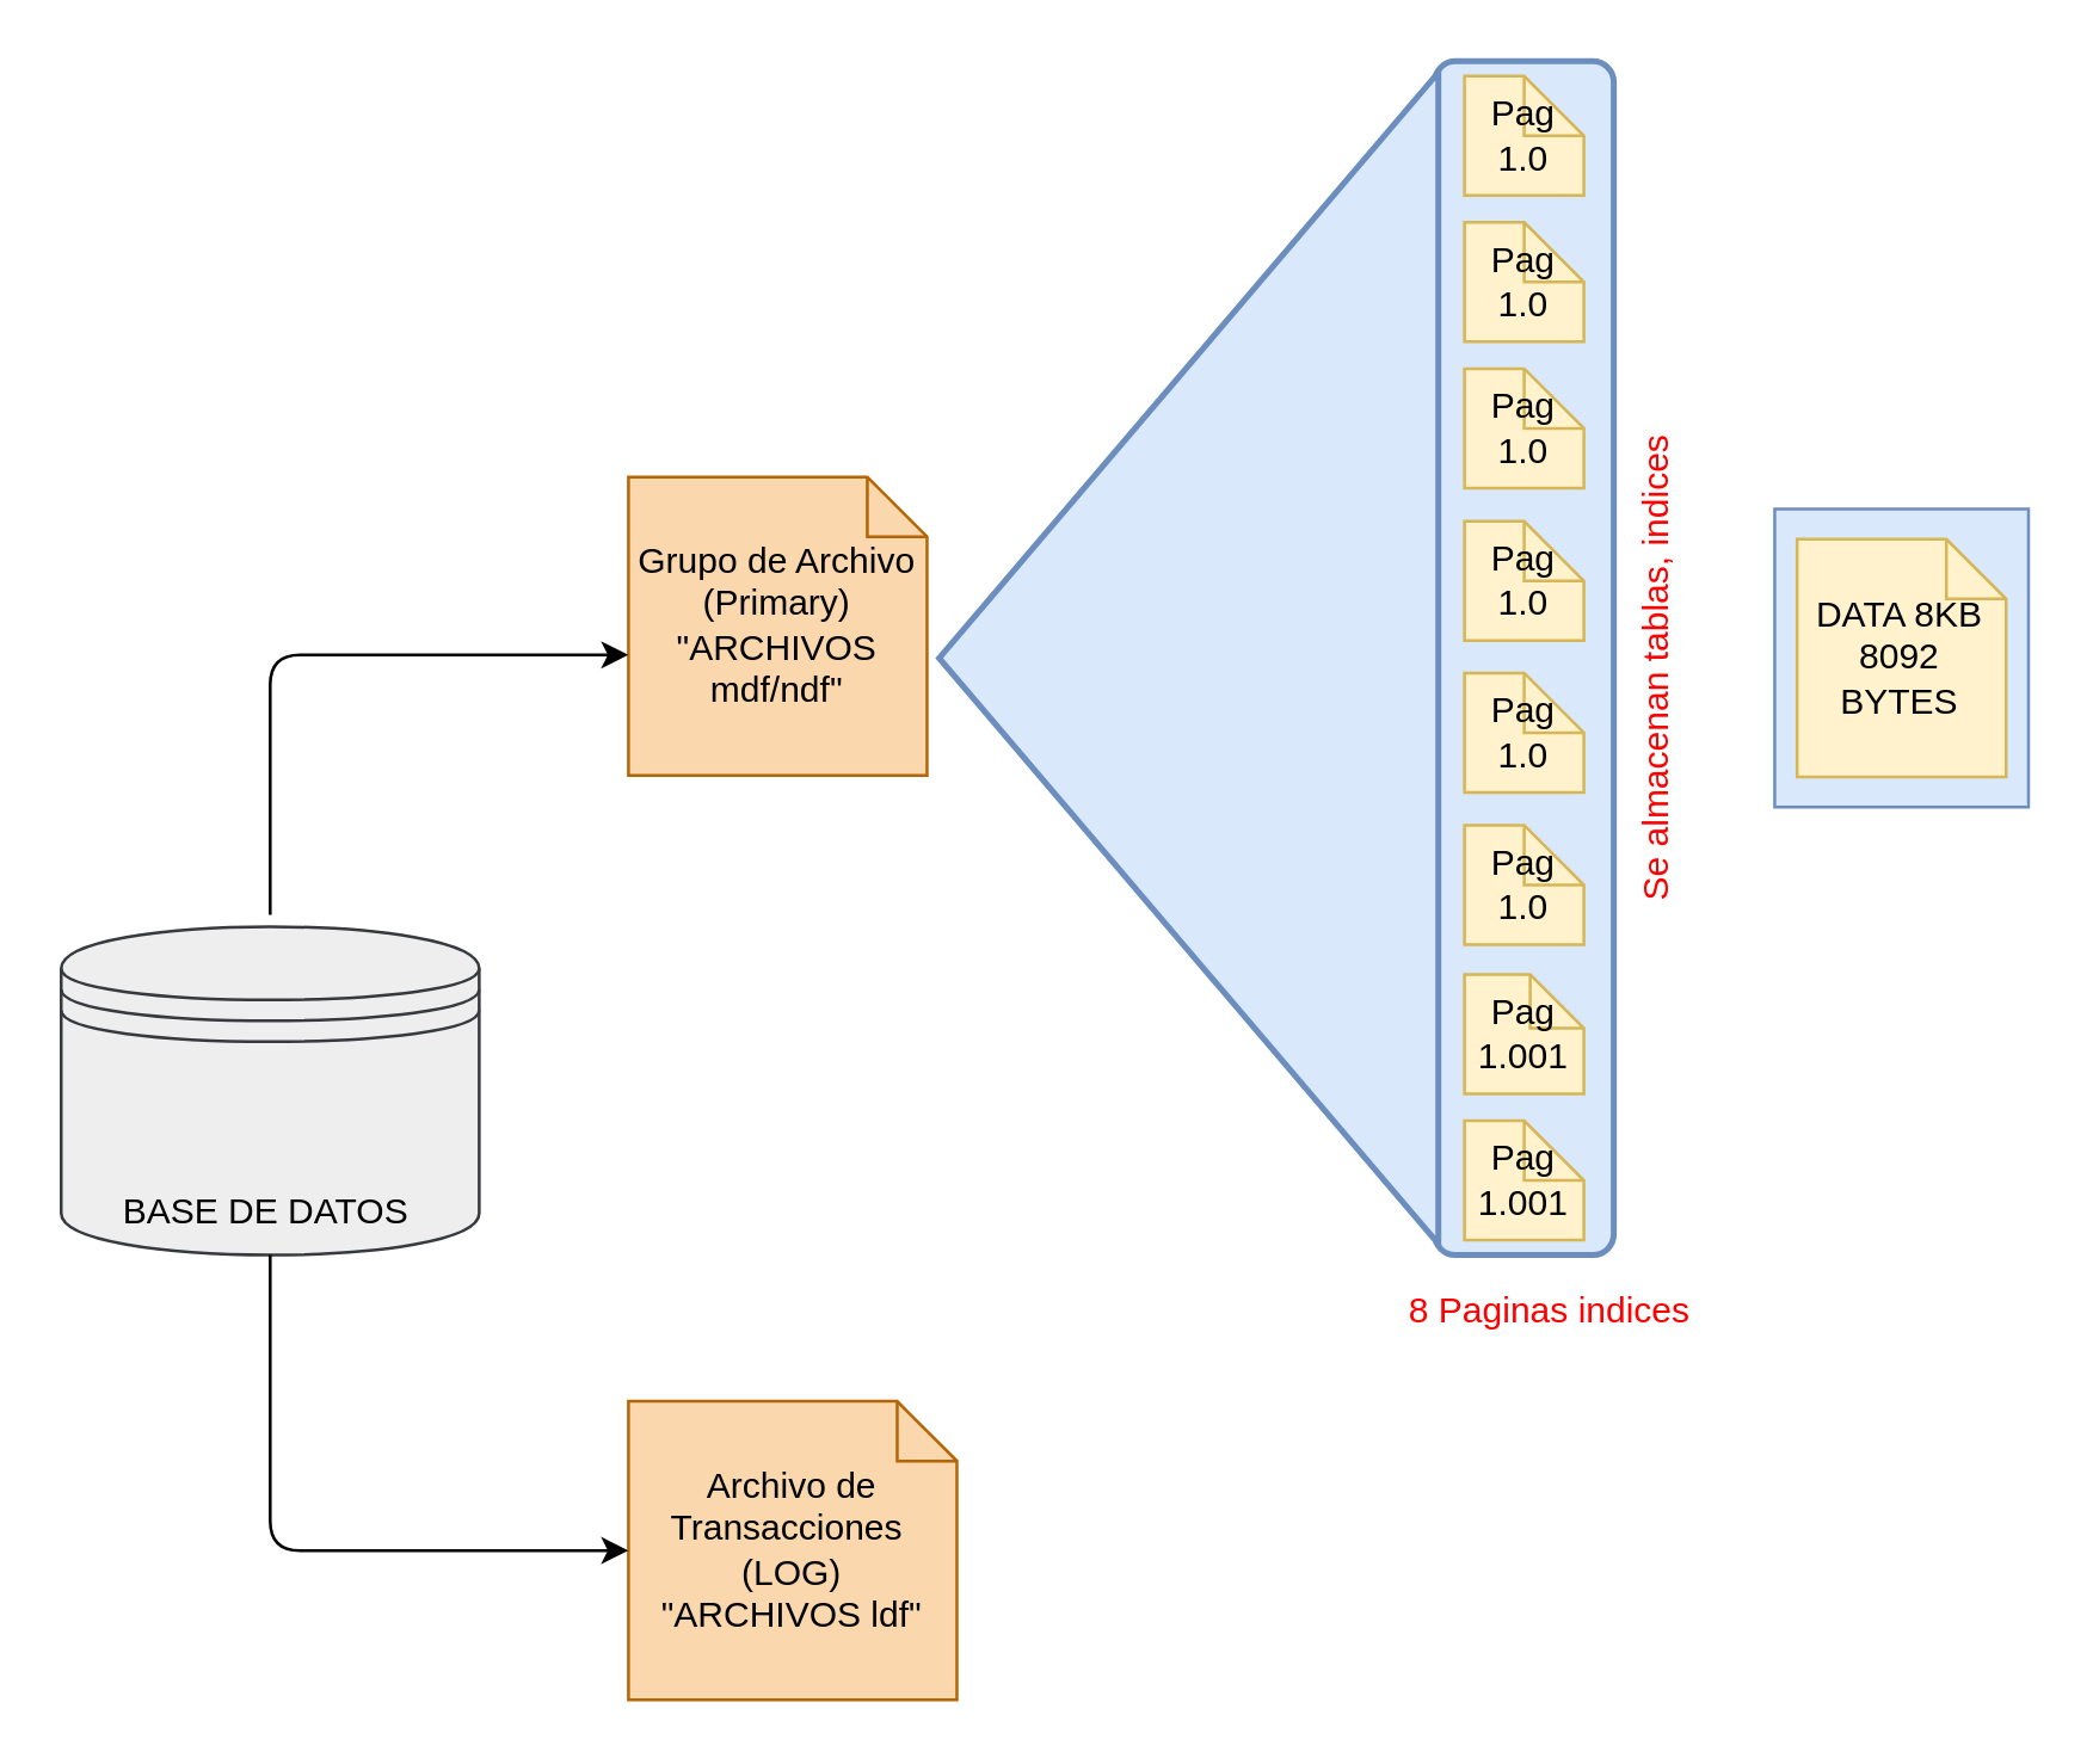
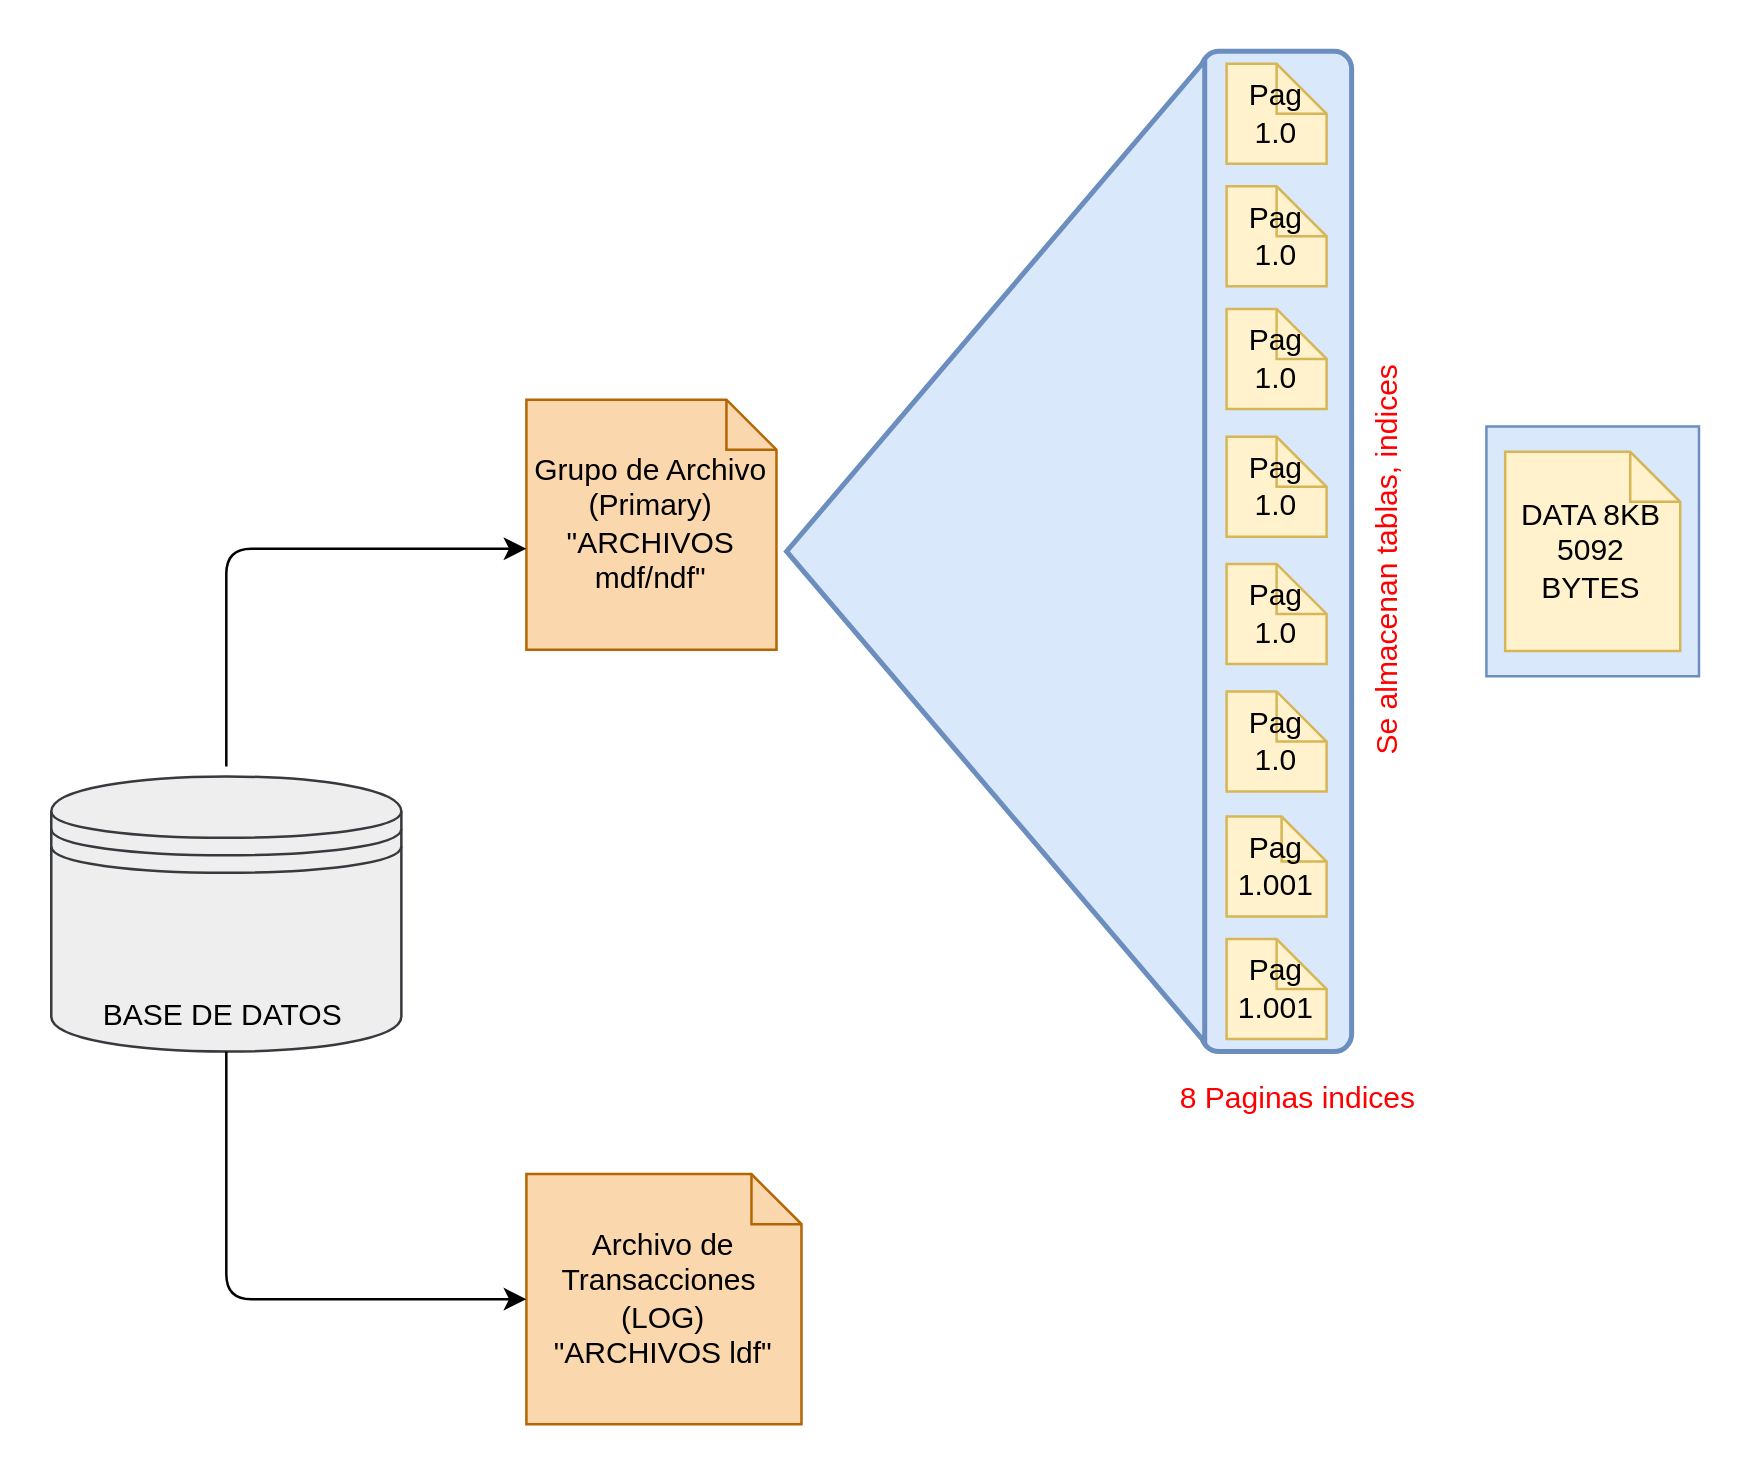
  <mxCell id="0" />
  <mxCell id="1" parent="0" />
  <mxCell id="2" value="" style="shape=datastore;whiteSpace=wrap;html=1;strokeColor=#36393d;fillColor=#eeeeee;" parent="1" vertex="1"><mxGeometry x="20" y="310" width="140" height="110" as="geometry" /></mxCell>
  <mxCell id="3" value="BASE DE DATOS&amp;nbsp;" style="text;html=1;align=center;verticalAlign=middle;resizable=0;points=[];autosize=1;" parent="1" vertex="1"><mxGeometry x="35" y="396" width="110" height="20" as="geometry" /></mxCell>
  <mxCell id="4" value="Grupo de Archivo&lt;br&gt;(Primary)&lt;br&gt;&quot;ARCHIVOS mdf/ndf&quot;" style="shape=note;size=20;whiteSpace=wrap;html=1;fillColor=#fad7ac;strokeColor=#b46504;" parent="1" vertex="1"><mxGeometry x="210" y="159.32" width="100" height="100" as="geometry" /></mxCell>
  <mxCell id="5" value="Archivo de Transacciones&amp;nbsp;&lt;br&gt;(LOG)&lt;br&gt;&quot;ARCHIVOS ldf&quot;" style="shape=note;size=20;whiteSpace=wrap;html=1;fillColor=#fad7ac;strokeColor=#b46504;" parent="1" vertex="1"><mxGeometry x="210" y="469" width="110" height="100" as="geometry" /></mxCell>
  <mxCell id="6" value="" style="rounded=1;whiteSpace=wrap;html=1;absoluteArcSize=1;arcSize=14;strokeWidth=2;fillColor=#dae8fc;strokeColor=#6c8ebf;" parent="1" vertex="1"><mxGeometry x="480" y="20" width="60" height="400" as="geometry" /></mxCell>
  <mxCell id="7" value="" style="verticalLabelPosition=bottom;verticalAlign=top;html=1;shape=mxgraph.basic.acute_triangle;dx=0.5;strokeWidth=2;fillColor=#dae8fc;rotation=-90;strokeColor=#6c8ebf;" parent="1" vertex="1"><mxGeometry x="201.4" y="136.4" width="392.5" height="167.2" as="geometry" /></mxCell>
  <mxCell id="8" value="Pag&lt;br&gt;1.0" style="shape=note;size=20;whiteSpace=wrap;html=1;fillColor=#fff2cc;strokeColor=#d6b656;" parent="1" vertex="1"><mxGeometry x="490" y="25" width="40" height="40" as="geometry" /></mxCell>
  <mxCell id="9" value="Pag&lt;br&gt;1.0" style="shape=note;size=20;whiteSpace=wrap;html=1;fillColor=#fff2cc;strokeColor=#d6b656;" parent="1" vertex="1"><mxGeometry x="490" y="123" width="40" height="40" as="geometry" /></mxCell>
  <mxCell id="10" value="Pag&lt;br&gt;1.0" style="shape=note;size=20;whiteSpace=wrap;html=1;fillColor=#fff2cc;strokeColor=#d6b656;" parent="1" vertex="1"><mxGeometry x="490" y="74" width="40" height="40" as="geometry" /></mxCell>
  <mxCell id="11" value="Pag&lt;br&gt;1.0" style="shape=note;size=20;whiteSpace=wrap;html=1;fillColor=#fff2cc;strokeColor=#d6b656;" parent="1" vertex="1"><mxGeometry x="490" y="174.16" width="40" height="40" as="geometry" /></mxCell>
  <mxCell id="12" value="Pag&lt;br&gt;1.0" style="shape=note;size=20;whiteSpace=wrap;html=1;fillColor=#fff2cc;strokeColor=#d6b656;" parent="1" vertex="1"><mxGeometry x="490" y="225" width="40" height="40" as="geometry" /></mxCell>
  <mxCell id="13" value="Pag&lt;br&gt;1.0" style="shape=note;size=20;whiteSpace=wrap;html=1;fillColor=#fff2cc;strokeColor=#d6b656;" parent="1" vertex="1"><mxGeometry x="490" y="276" width="40" height="40" as="geometry" /></mxCell>
  <mxCell id="14" value="Pag&lt;br&gt;1.001" style="shape=note;size=18;whiteSpace=wrap;html=1;fillColor=#fff2cc;strokeColor=#d6b656;" parent="1" vertex="1"><mxGeometry x="490" y="326" width="40" height="40" as="geometry" /></mxCell>
  <mxCell id="15" value="Pag&lt;br&gt;1.001" style="shape=note;size=20;whiteSpace=wrap;html=1;fillColor=#fff2cc;strokeColor=#d6b656;" parent="1" vertex="1"><mxGeometry x="490" y="375" width="40" height="40" as="geometry" /></mxCell>
  <mxCell id="16" value="" style="verticalLabelPosition=bottom;verticalAlign=top;html=1;shape=mxgraph.basic.rect;fillColor2=none;strokeWidth=1;size=20;indent=5;fillColor=#dae8fc;strokeColor=#6c8ebf;" parent="1" vertex="1"><mxGeometry x="593.9" y="170.08" width="85" height="99.84" as="geometry" /></mxCell>
- <mxCell id="17" value="DATA 8KB&lt;br&gt;8092 BYTES" style="shape=note;size=20;whiteSpace=wrap;html=1;fillColor=#fff2cc;strokeColor=#d6b656;" parent="1" vertex="1"><mxGeometry x="601.4" y="180.16" width="70" height="79.68" as="geometry" /></mxCell>
+ <mxCell id="17" value="DATA 8KB&lt;br&gt;5092 BYTES" style="shape=note;size=20;whiteSpace=wrap;html=1;fillColor=#fff2cc;strokeColor=#d6b656;" parent="1" vertex="1"><mxGeometry x="601.4" y="180.16" width="70" height="79.68" as="geometry" /></mxCell>
  <mxCell id="18" value="Se almacenan tablas, indices" style="text;html=1;align=center;verticalAlign=middle;resizable=0;points=[];autosize=1;rotation=-90;fontColor=#FF0000;" parent="1" vertex="1"><mxGeometry x="470" y="214.16" width="170" height="20" as="geometry" /></mxCell>
  <mxCell id="19" value="8 Paginas indices&amp;nbsp;" style="text;html=1;align=center;verticalAlign=middle;resizable=0;points=[];autosize=1;fontColor=#FF0000;" parent="1" vertex="1"><mxGeometry x="455" y="429" width="130" height="20" as="geometry" /></mxCell>
  <mxCell id="20" value="" style="edgeStyle=segmentEdgeStyle;endArrow=classic;html=1;fontColor=#FF0000;entryX=0;entryY=0.596;entryDx=0;entryDy=0;entryPerimeter=0;" parent="1" target="4" edge="1"><mxGeometry width="50" height="50" relative="1" as="geometry"><mxPoint x="90" y="306" as="sourcePoint" /><mxPoint x="150" y="256.36" as="targetPoint" /><Array as="points"><mxPoint x="90" y="219" /></Array></mxGeometry></mxCell>
  <mxCell id="21" value="" style="edgeStyle=segmentEdgeStyle;endArrow=classic;html=1;fontColor=#FF0000;exitX=0.5;exitY=1;exitDx=0;exitDy=0;" parent="1" source="2" edge="1"><mxGeometry width="50" height="50" relative="1" as="geometry"><mxPoint x="80" y="519" as="sourcePoint" /><mxPoint x="210" y="519" as="targetPoint" /><Array as="points"><mxPoint x="90" y="519" /></Array></mxGeometry></mxCell>
